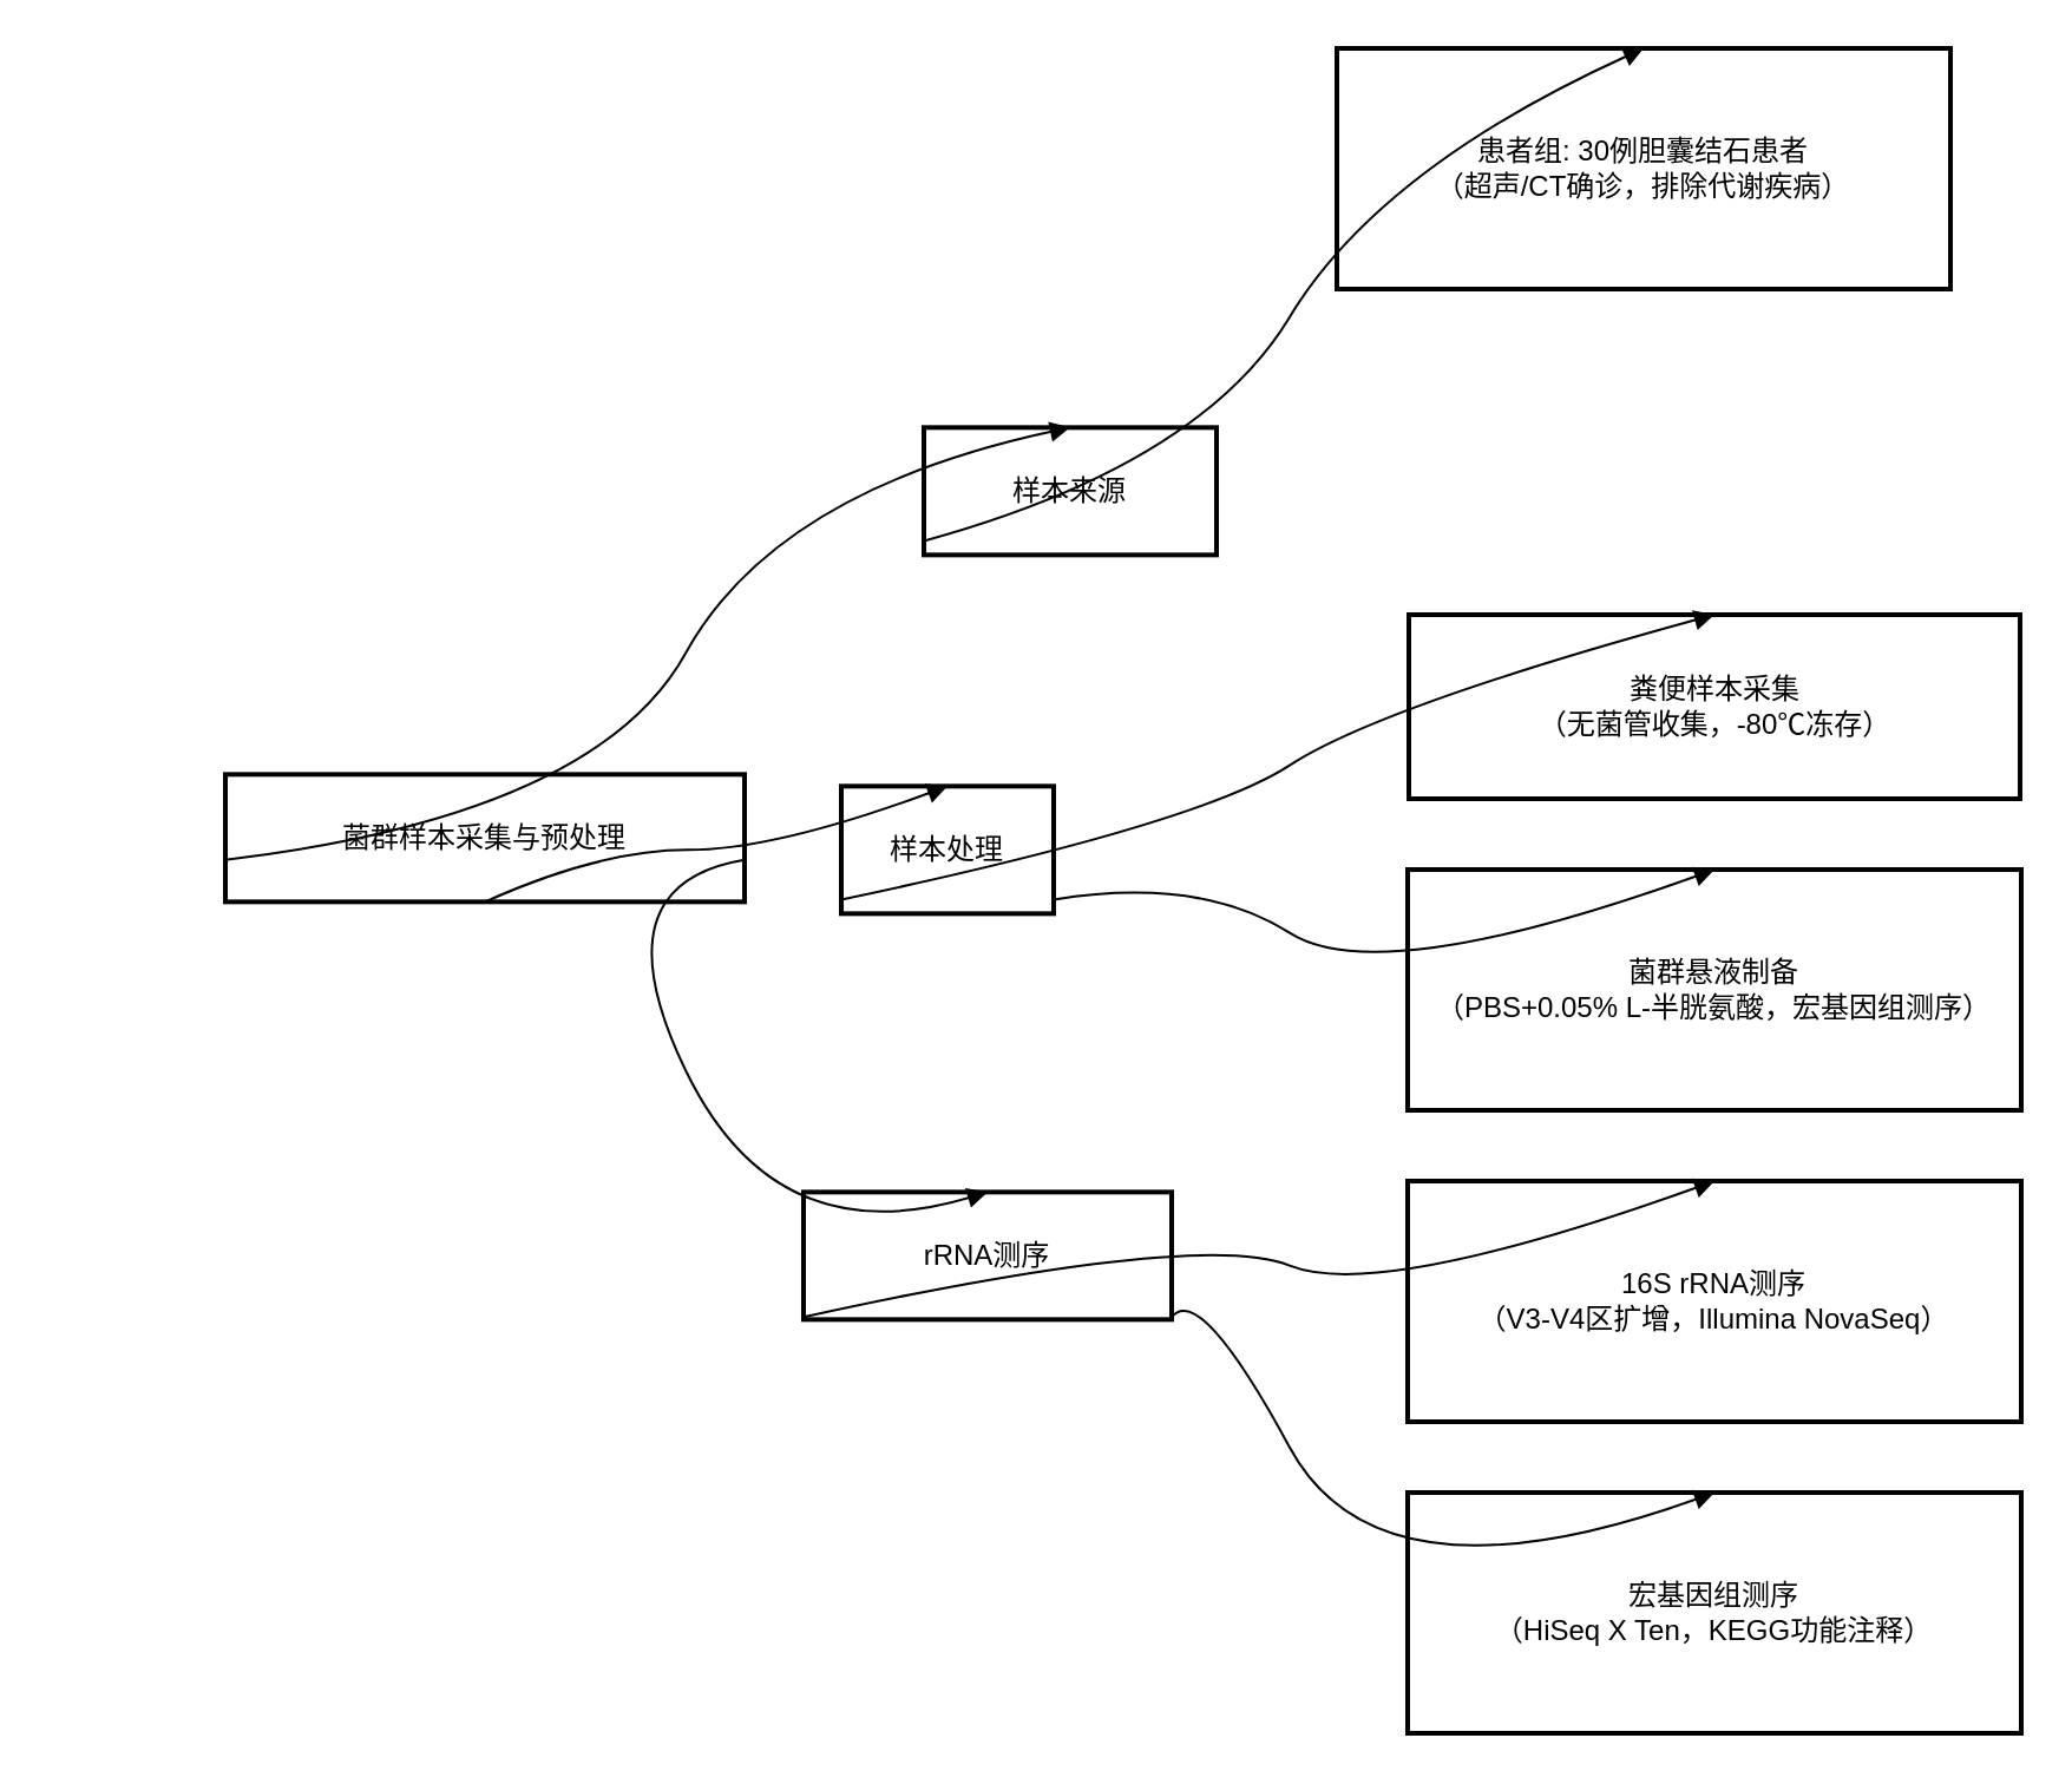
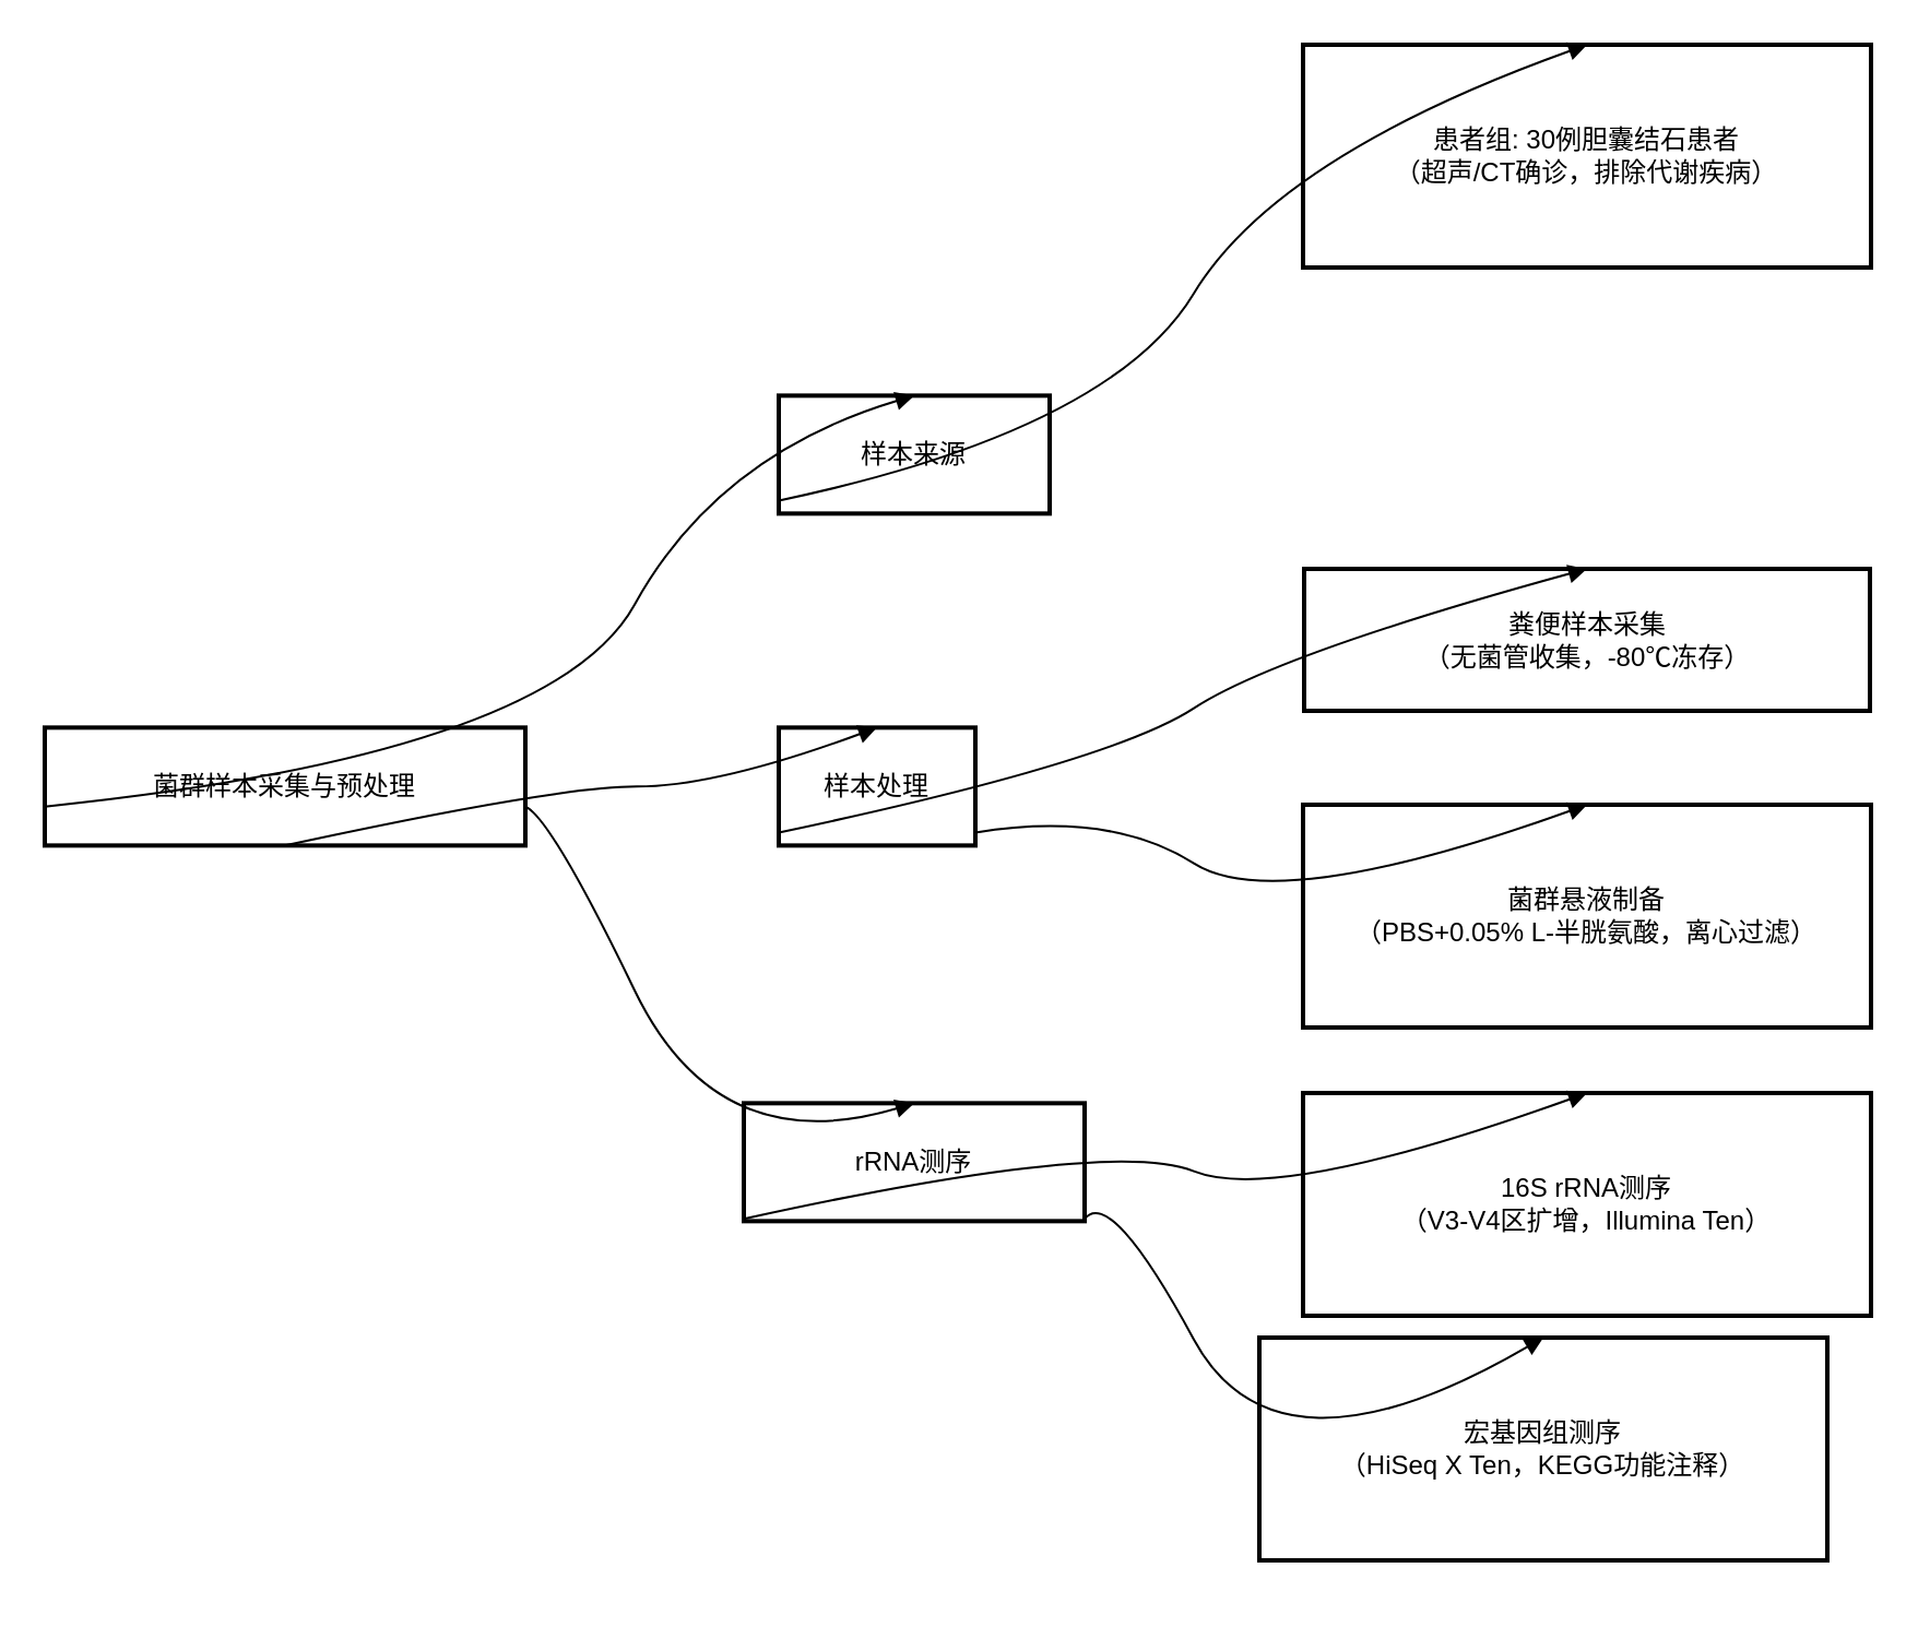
  <mxCell id="0" />
  <mxCell id="1" parent="0" />
- <mxCell id="2" value="菌群样本采集与预处理" style="whiteSpace=wrap;strokeWidth=2;" vertex="1" parent="1"><mxGeometry x="95" y="327.667" width="220" height="54" as="geometry" /></mxCell>
- <mxCell id="3" value="样本来源" style="whiteSpace=wrap;strokeWidth=2;" vertex="1" parent="1"><mxGeometry x="391" y="180.667" width="124" height="54" as="geometry" /></mxCell>
+ <mxCell id="2" value="菌群样本采集与预处理" style="whiteSpace=wrap;strokeWidth=2;" vertex="1" parent="1"><mxGeometry y="332.667" width="220" height="54" as="geometry" x="20" /></mxCell>
+ <mxCell id="3" value="样本来源" style="whiteSpace=wrap;strokeWidth=2;" vertex="1" parent="1"><mxGeometry x="356" y="180.667" width="124" height="54" as="geometry" /></mxCell>
  <mxCell id="4" value="样本处理" style="whiteSpace=wrap;strokeWidth=2;" vertex="1" parent="1"><mxGeometry x="356" y="332.667" width="90" height="54" as="geometry" /></mxCell>
  <mxCell id="5" value="rRNA测序" style="whiteSpace=wrap;strokeWidth=2;" vertex="1" parent="1"><mxGeometry x="340" y="504.667" width="156" height="54" as="geometry" /></mxCell>
- <mxCell id="6" value="患者组: 30例胆囊结石患者&#10;（超声/CT确诊，排除代谢疾病）" style="whiteSpace=wrap;strokeWidth=2;" vertex="1" parent="1"><mxGeometry x="566" y="20" width="260" height="102" as="geometry" /></mxCell>
- <mxCell id="7" value="粪便样本采集&#10;（无菌管收集，-80℃冻存）" style="whiteSpace=wrap;strokeWidth=2;" vertex="1" parent="1"><mxGeometry x="596.5" y="260" width="259" height="78" as="geometry" /></mxCell>
- <mxCell id="8" value="菌群悬液制备&#10;（PBS+0.05% L-半胱氨酸，宏基因组测序）" style="whiteSpace=wrap;strokeWidth=2;" vertex="1" parent="1"><mxGeometry x="596" y="368" width="260" height="102" as="geometry" /></mxCell>
- <mxCell id="9" value="16S rRNA测序&#10;（V3-V4区扩增，Illumina NovaSeq）" style="whiteSpace=wrap;strokeWidth=2;" vertex="1" parent="1"><mxGeometry x="596" y="500" width="260" height="102" as="geometry" /></mxCell>
- <mxCell id="10" value="宏基因组测序&#10;（HiSeq X Ten，KEGG功能注释）" style="whiteSpace=wrap;strokeWidth=2;" vertex="1" parent="1"><mxGeometry x="596" y="632" width="260" height="102" as="geometry" /></mxCell>
+ <mxCell id="6" value="患者组: 30例胆囊结石患者&#10;（超声/CT确诊，排除代谢疾病）" style="whiteSpace=wrap;strokeWidth=2;" vertex="1" parent="1"><mxGeometry x="596" width="260" height="102" as="geometry" y="20" /></mxCell>
+ <mxCell id="7" value="粪便样本采集&#10;（无菌管收集，-80℃冻存）" style="whiteSpace=wrap;strokeWidth=2;" vertex="1" parent="1"><mxGeometry x="596.5" y="260" width="259" height="65" as="geometry" /></mxCell>
+ <mxCell id="8" value="菌群悬液制备&#10;（PBS+0.05% L-半胱氨酸，离心过滤）" style="whiteSpace=wrap;strokeWidth=2;" vertex="1" parent="1"><mxGeometry x="596" y="368" width="260" height="102" as="geometry" /></mxCell>
+ <mxCell id="9" value="16S rRNA测序&#10;（V3-V4区扩增，Illumina Ten）" style="whiteSpace=wrap;strokeWidth=2;" vertex="1" parent="1"><mxGeometry x="596" y="500" width="260" height="102" as="geometry" /></mxCell>
+ <mxCell id="10" value="宏基因组测序&#10;（HiSeq X Ten，KEGG功能注释）" style="whiteSpace=wrap;strokeWidth=2;" vertex="1" parent="1"><mxGeometry x="576" y="612" width="260" height="102" as="geometry" /></mxCell>
  <mxCell id="11" value="" style="curved=1;startArrow=none;endArrow=block;exitX=0;exitY=0.67;entryX=0.5;entryY=0;rounded=0;noEdgeStyle=1;orthogonal=1;" edge="1" parent="1" source="2" target="3"><mxGeometry relative="1" as="geometry"><Array as="points"><mxPoint x="252" y="345" /><mxPoint x="328" y="207.667" /></Array></mxGeometry></mxCell>
  <mxCell id="12" value="" style="curved=1;startArrow=none;endArrow=block;exitX=0.5;exitY=1;entryX=0.5;entryY=0;rounded=0;noEdgeStyle=1;orthogonal=1;" edge="1" parent="1" source="2" target="4"><mxGeometry relative="1" as="geometry"><Array as="points"><mxPoint x="254" y="359.667" /><mxPoint x="328" y="359.667" /></Array></mxGeometry></mxCell>
  <mxCell id="13" value="" style="curved=1;startArrow=none;endArrow=block;exitX=1;exitY=0.67;entryX=0.5;entryY=0;rounded=0;noEdgeStyle=1;orthogonal=1;" edge="1" parent="1" source="2" target="5"><mxGeometry relative="1" as="geometry"><Array as="points"><mxPoint x="252" y="374.333" /><mxPoint x="328" y="531.667" /></Array></mxGeometry></mxCell>
  <mxCell id="14" value="" style="curved=1;startArrow=none;endArrow=block;exitX=0;exitY=0.89;entryX=0.5;entryY=0;rounded=0;noEdgeStyle=1;orthogonal=1;" edge="1" parent="1" source="3" target="6"><mxGeometry relative="1" as="geometry"><Array as="points"><mxPoint x="508" y="196.667" /><mxPoint x="584" y="71" /></Array></mxGeometry></mxCell>
  <mxCell id="15" value="" style="curved=1;startArrow=none;endArrow=block;exitX=0;exitY=0.89;entryX=0.5;entryY=0;rounded=0;noEdgeStyle=1;orthogonal=1;" edge="1" parent="1" source="4" target="7"><mxGeometry relative="1" as="geometry"><Array as="points"><mxPoint x="508" y="348.667" /><mxPoint x="584" y="299" /></Array></mxGeometry></mxCell>
  <mxCell id="16" value="" style="curved=1;startArrow=none;endArrow=block;exitX=1;exitY=0.89;entryX=0.5;entryY=0;rounded=0;noEdgeStyle=1;orthogonal=1;" edge="1" parent="1" source="4" target="8"><mxGeometry relative="1" as="geometry"><Array as="points"><mxPoint x="508" y="370.667" /><mxPoint x="584" y="419" /></Array></mxGeometry></mxCell>
  <mxCell id="17" value="" style="curved=1;startArrow=none;endArrow=block;exitX=0;exitY=0.98;entryX=0.5;entryY=0;rounded=0;noEdgeStyle=1;orthogonal=1;" edge="1" parent="1" source="5" target="9"><mxGeometry relative="1" as="geometry"><Array as="points"><mxPoint x="508" y="520.667" /><mxPoint x="584" y="551" /></Array></mxGeometry></mxCell>
  <mxCell id="18" value="" style="curved=1;startArrow=none;endArrow=block;exitX=1;exitY=0.98;entryX=0.5;entryY=0;rounded=0;noEdgeStyle=1;orthogonal=1;" edge="1" parent="1" source="5" target="10"><mxGeometry relative="1" as="geometry"><Array as="points"><mxPoint x="508" y="542.667" /><mxPoint x="584" y="683" /></Array></mxGeometry></mxCell>
